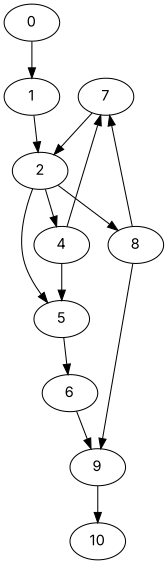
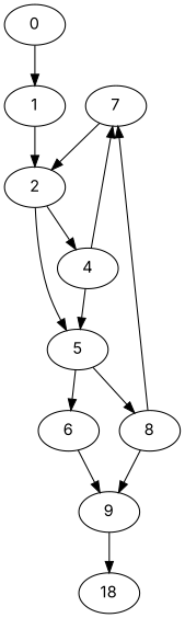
  digraph {
    fontname=Inter
    node [fontname=Inter]
    edge [fontname=Inter]
    7
    2
    4
    5
    8
    9
    6
    0
    1
-   10
+   10 [label=18]
    7 -> 2
    2 -> 4
    2 -> 5
    4 -> 7
    4 -> 5
-   2 -> 8
+   5 -> 8
    5 -> 6
    8 -> 7
    8 -> 9
    9 -> 10
    6 -> 9
    0 -> 1
    1 -> 2
  }
